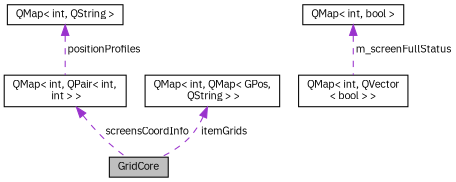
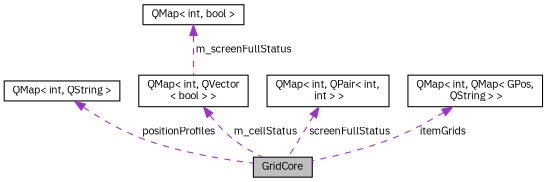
  digraph {
    fontname="IBM Plex Sans"
    rankdir=TB
    node [color=black fillcolor=white fontname="IBM Plex Sans" fontsize=10 shape=record style=filled]
    edge [color=darkorchid3 dir=back fontname="IBM Plex Sans" fontsize=10 labelfontname=Helvetica labelfontsize=10 style=dashed]
    n1 [fillcolor=grey75 fontcolor=black height=0.2 label=GridCore width=0.4]
    n2 [height=0.2 label="QMap\< int, QString \>" width=0.4]
    n3 [height=0.2 label="QMap\< int, QVector\l\< bool \> \>" width=0.4]
    n4 [height=0.2 label="QMap\< int, QPair\< int,\l int \> \>" width=0.4]
    n5 [height=0.2 label="QMap\< int, bool \>" width=0.4]
    n6 [height=0.2 label="QMap\< int, QMap\< GPos,\l QString \> \>" width=0.4]
-   n2 -> n4 [label=" positionProfiles"]
-   n4 -> n1 [label=" screensCoordInfo"]
+   n2 -> n1 [label=" positionProfiles"]
+   n3 -> n1 [label=" m_cellStatus"]
+   n4 -> n1 [label=" screenFullStatus"]
    n5 -> n3 [label=" m_screenFullStatus"]
    n6 -> n1 [label=" itemGrids"]
  }
